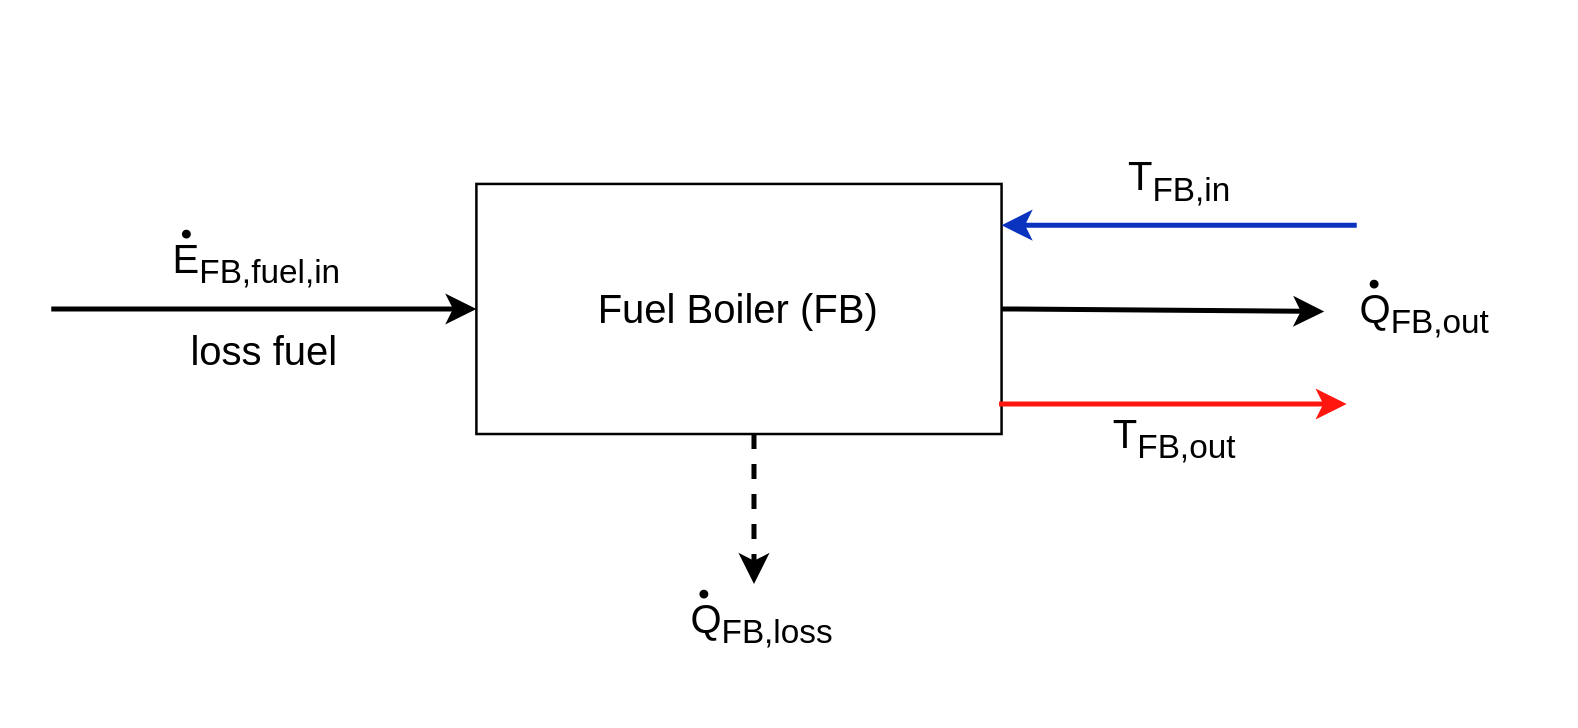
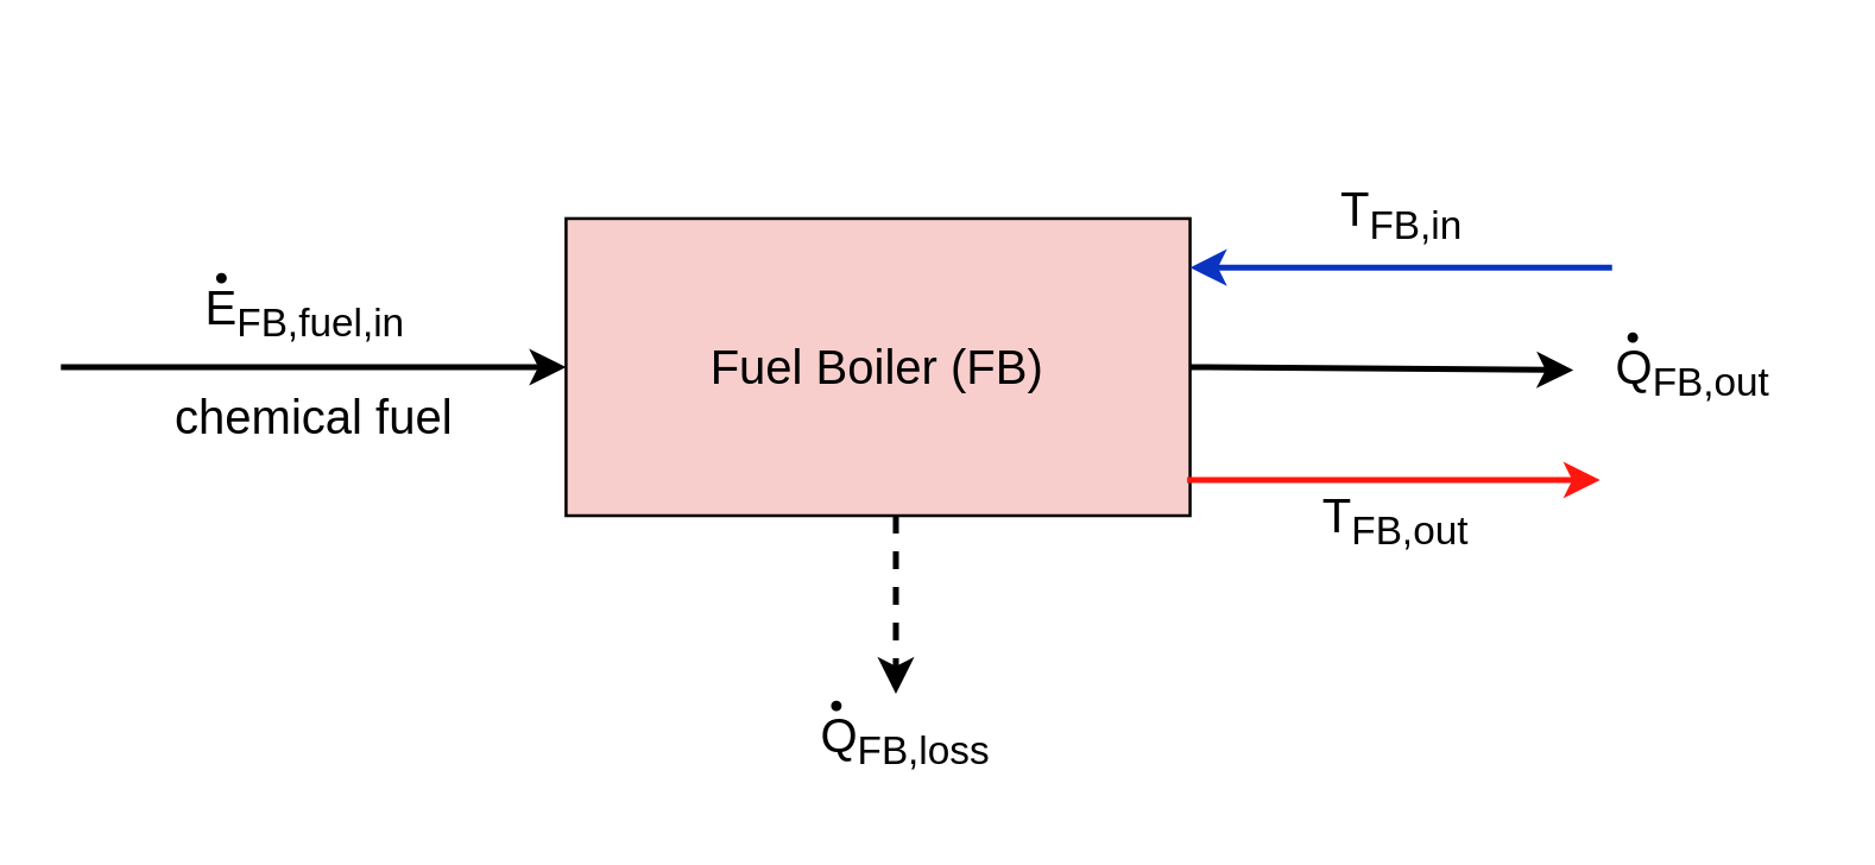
  <mxCell id="0" />
  <mxCell id="1" parent="0" />
  <mxCell id="2" value="" style="endArrow=classic;html=1;rounded=0;fontSize=16;entryX=0;entryY=0.5;entryDx=0;entryDy=0;strokeWidth=2;" parent="1" target="10" edge="1"><mxGeometry width="50" height="50" relative="1" as="geometry"><mxPoint x="20" y="123" as="sourcePoint" /><mxPoint x="130" y="113" as="targetPoint" /></mxGeometry></mxCell>
- <mxCell id="3" value="loss fuel" style="text;html=1;align=center;verticalAlign=middle;resizable=0;points=[];autosize=1;strokeColor=none;fillColor=none;fontSize=16;" parent="1" vertex="1"><mxGeometry x="45" y="125" width="120" height="30" as="geometry" /></mxCell>
+ <mxCell id="3" value="chemical fuel" style="text;html=1;align=center;verticalAlign=middle;resizable=0;points=[];autosize=1;strokeColor=none;fillColor=none;fontSize=16;" parent="1" vertex="1"><mxGeometry x="45" y="125" width="120" height="30" as="geometry" /></mxCell>
  <mxCell id="4" value="&lt;font style=&quot;font-size: 16px;&quot;&gt;E&lt;sub&gt;FB,fuel&lt;/sub&gt;&lt;sub style=&quot;&quot;&gt;,in&lt;/sub&gt;&lt;/font&gt;" style="text;html=1;align=center;verticalAlign=middle;resizable=0;points=[];autosize=1;strokeColor=none;fillColor=none;fontSize=16;" parent="1" vertex="1"><mxGeometry x="57" y="85" width="90" height="40" as="geometry" /></mxCell>
  <mxCell id="5" value="" style="endArrow=classic;html=1;rounded=0;fontSize=16;strokeWidth=2;exitX=1;exitY=0.5;exitDx=0;exitDy=0;" parent="1" edge="1" source="10"><mxGeometry width="50" height="50" relative="1" as="geometry"><mxPoint x="429" y="124" as="sourcePoint" /><mxPoint x="529" y="124" as="targetPoint" /></mxGeometry></mxCell>
  <mxCell id="6" value="" style="endArrow=classic;html=1;rounded=0;fontSize=16;strokeWidth=2;dashed=1;" parent="1" edge="1"><mxGeometry width="50" height="50" relative="1" as="geometry"><mxPoint x="301" y="173" as="sourcePoint" /><mxPoint x="301" y="233" as="targetPoint" /></mxGeometry></mxCell>
  <mxCell id="7" value="Q&lt;sub&gt;FB,out&lt;/sub&gt;" style="text;html=1;align=center;verticalAlign=middle;resizable=0;points=[];autosize=1;strokeColor=none;fillColor=none;fontSize=16;" parent="1" vertex="1"><mxGeometry x="529" y="105" width="80" height="40" as="geometry" /></mxCell>
  <mxCell id="8" value="Q&lt;sub&gt;FB,loss&lt;/sub&gt;" style="text;html=1;align=center;verticalAlign=middle;resizable=0;points=[];autosize=1;strokeColor=none;fillColor=none;fontSize=16;" parent="1" vertex="1"><mxGeometry x="264" y="229" width="80" height="40" as="geometry" /></mxCell>
  <mxCell id="9" value="&lt;font style=&quot;font-size: 30px;&quot; face=&quot;Georgia&quot;&gt;.&lt;/font&gt;" style="text;html=1;align=center;verticalAlign=middle;resizable=0;points=[];autosize=1;strokeColor=none;fillColor=none;fontSize=70;strokeWidth=2;" parent="1" vertex="1"><mxGeometry x="266" y="164" width="30" height="100" as="geometry" /></mxCell>
- <mxCell id="10" value="&lt;font style=&quot;font-size: 16px;&quot;&gt;Fuel Boiler (FB)&lt;/font&gt;" style="rounded=0;whiteSpace=wrap;html=1;" parent="1" vertex="1"><mxGeometry x="190" y="73" width="210" height="100" as="geometry" /></mxCell>
+ <mxCell id="10" value="&lt;font style=&quot;font-size: 16px;&quot;&gt;Fuel Boiler (FB)&lt;/font&gt;" style="rounded=0;whiteSpace=wrap;html=1;fillColor=#f8cecc;" parent="1" vertex="1"><mxGeometry x="190" y="73" width="210" height="100" as="geometry" /></mxCell>
  <mxCell id="11" value="" style="endArrow=classic;html=1;rounded=0;fontSize=19;entryX=-0.009;entryY=0.171;entryDx=0;entryDy=0;entryPerimeter=0;fillColor=#dae8fc;strokeColor=#0A34BF;strokeWidth=2;" parent="1" edge="1"><mxGeometry width="50" height="50" relative="1" as="geometry"><mxPoint x="542.03" y="89.5" as="sourcePoint" /><mxPoint x="400" y="89.5" as="targetPoint" /></mxGeometry></mxCell>
  <mxCell id="12" value="&lt;font style=&quot;font-size: 16px;&quot;&gt;T&lt;sub style=&quot;&quot;&gt;FB,in&lt;/sub&gt;&lt;/font&gt;" style="edgeLabel;html=1;align=center;verticalAlign=middle;resizable=0;points=[];fontSize=16;" parent="11" vertex="1" connectable="0"><mxGeometry x="-0.447" y="-1" relative="1" as="geometry"><mxPoint x="-33" y="-17" as="offset" /></mxGeometry></mxCell>
  <mxCell id="13" value="" style="endArrow=classic;html=1;rounded=0;fontSize=19;strokeColor=#FF170F;strokeWidth=2;" parent="1" edge="1"><mxGeometry width="50" height="50" relative="1" as="geometry"><mxPoint x="399" y="161" as="sourcePoint" /><mxPoint x="538" y="161" as="targetPoint" /></mxGeometry></mxCell>
  <mxCell id="14" value="&lt;font style=&quot;font-size: 16px;&quot;&gt;T&lt;sub style=&quot;&quot;&gt;FB,out&lt;/sub&gt;&lt;/font&gt;" style="edgeLabel;html=1;align=center;verticalAlign=middle;resizable=0;points=[];fontSize=16;" parent="13" vertex="1" connectable="0"><mxGeometry x="-0.447" y="-1" relative="1" as="geometry"><mxPoint x="31" y="12" as="offset" /></mxGeometry></mxCell>
  <mxCell id="15" value="&lt;font style=&quot;font-size: 30px;&quot; face=&quot;Georgia&quot;&gt;.&lt;/font&gt;" style="text;html=1;align=center;verticalAlign=middle;resizable=0;points=[];autosize=1;strokeColor=none;fillColor=none;fontSize=70;strokeWidth=2;" vertex="1" parent="1"><mxGeometry x="59" y="20" width="30" height="100" as="geometry" /></mxCell>
  <mxCell id="16" value="&lt;font style=&quot;font-size: 30px;&quot; face=&quot;Georgia&quot;&gt;.&lt;/font&gt;" style="text;html=1;align=center;verticalAlign=middle;resizable=0;points=[];autosize=1;strokeColor=none;fillColor=none;fontSize=70;strokeWidth=2;" vertex="1" parent="1"><mxGeometry x="534" y="40" width="30" height="100" as="geometry" /></mxCell>
